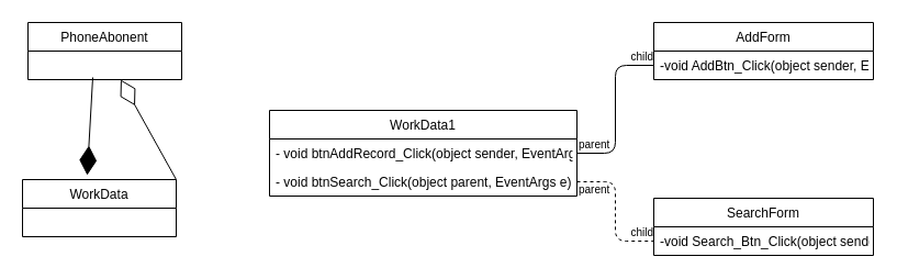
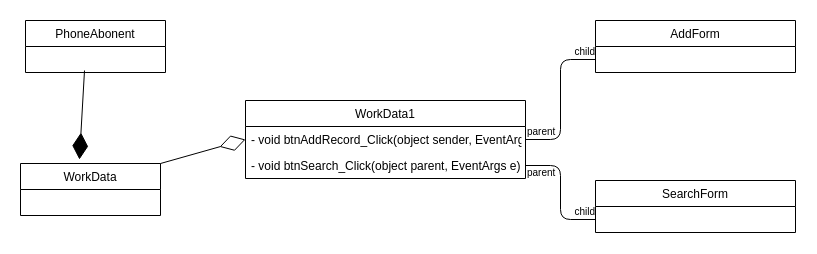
  <mxCell id="0" />
  <mxCell id="1" parent="0" />
  <mxCell id="2" value="WorkData1" style="swimlane;fontStyle=0;childLayout=stackLayout;horizontal=1;startSize=26;fillColor=none;horizontalStack=0;resizeParent=1;resizeParentMax=0;resizeLast=0;collapsible=1;marginBottom=0;" vertex="1" parent="1"><mxGeometry x="245" y="100" width="280" height="78" as="geometry" /></mxCell>
  <mxCell id="3" value="- void btnAddRecord_Click(object sender, EventArgs e)" style="text;strokeColor=none;fillColor=none;align=left;verticalAlign=top;spacingLeft=4;spacingRight=4;overflow=hidden;rotatable=0;points=[[0,0.5],[1,0.5]];portConstraint=eastwest;" vertex="1" parent="2"><mxGeometry y="26" width="280" height="26" as="geometry" /></mxCell>
  <mxCell id="4" value="- void btnSearch_Click(object parent, EventArgs e)" style="text;strokeColor=none;fillColor=none;align=left;verticalAlign=top;spacingLeft=4;spacingRight=4;overflow=hidden;rotatable=0;points=[[0,0.5],[1,0.5]];portConstraint=eastwest;" vertex="1" parent="2"><mxGeometry y="52" width="280" height="26" as="geometry" /></mxCell>
  <mxCell id="5" value="" style="endArrow=diamondThin;endFill=1;endSize=24;html=1;entryX=0.421;entryY=-0.077;entryDx=0;entryDy=0;entryPerimeter=0;" edge="1" parent="1" target="18"><mxGeometry width="160" relative="1" as="geometry"><mxPoint x="84" y="70" as="sourcePoint" /><mxPoint x="75" y="190" as="targetPoint" /></mxGeometry></mxCell>
- <mxCell id="6" value="" style="endArrow=diamondThin;endFill=0;endSize=24;html=1;exitX=1;exitY=0;exitDx=0;exitDy=0;" edge="1" parent="1" source="18" target="17"><mxGeometry width="160" relative="1" as="geometry"><mxPoint x="75" y="230" as="sourcePoint" /><mxPoint x="235" y="230" as="targetPoint" /></mxGeometry></mxCell>
- <mxCell id="7" value="" style="endArrow=none;html=1;edgeStyle=orthogonalEdgeStyle;exitX=1;exitY=0.5;exitDx=0;exitDy=0;entryX=0;entryY=0.75;entryDx=0;entryDy=0;dashed=1;" edge="1" parent="1" source="4" target="11"><mxGeometry relative="1" as="geometry"><mxPoint x="295" y="215.5" as="sourcePoint" /><mxPoint x="425" y="220" as="targetPoint" /></mxGeometry></mxCell>
+ <mxCell id="6" value="" style="endArrow=diamondThin;endFill=0;endSize=24;html=1;entryX=0;entryY=0.5;entryDx=0;entryDy=0;exitX=1;exitY=0;exitDx=0;exitDy=0;" edge="1" parent="1" source="18" target="2"><mxGeometry width="160" relative="1" as="geometry"><mxPoint x="75" y="230" as="sourcePoint" /><mxPoint x="235" y="230" as="targetPoint" /></mxGeometry></mxCell>
+ <mxCell id="7" value="" style="endArrow=none;html=1;edgeStyle=orthogonalEdgeStyle;exitX=1;exitY=0.5;exitDx=0;exitDy=0;entryX=0;entryY=0.75;entryDx=0;entryDy=0;" edge="1" parent="1" source="4" target="11"><mxGeometry relative="1" as="geometry"><mxPoint x="295" y="215.5" as="sourcePoint" /><mxPoint x="425" y="220" as="targetPoint" /></mxGeometry></mxCell>
  <mxCell id="8" value="parent" style="resizable=0;html=1;align=left;verticalAlign=bottom;labelBackgroundColor=#ffffff;fontSize=10;" connectable="0" vertex="1" parent="7"><mxGeometry x="-1" relative="1" as="geometry"><mxPoint y="15" as="offset" /></mxGeometry></mxCell>
  <mxCell id="9" value="child" style="resizable=0;html=1;align=right;verticalAlign=bottom;labelBackgroundColor=#ffffff;fontSize=10;" connectable="0" vertex="1" parent="7"><mxGeometry x="1" relative="1" as="geometry" /></mxCell>
  <mxCell id="10" value="AddForm" style="swimlane;fontStyle=0;childLayout=stackLayout;horizontal=1;startSize=26;fillColor=none;horizontalStack=0;resizeParent=1;resizeParentMax=0;resizeLast=0;collapsible=1;marginBottom=0;" vertex="1" parent="1"><mxGeometry x="595" y="20" width="200" height="52" as="geometry" /></mxCell>
  <mxCell id="11" value="SearchForm" style="swimlane;fontStyle=0;childLayout=stackLayout;horizontal=1;startSize=26;fillColor=none;horizontalStack=0;resizeParent=1;resizeParentMax=0;resizeLast=0;collapsible=1;marginBottom=0;" vertex="1" parent="1"><mxGeometry x="595" y="180" width="200" height="52" as="geometry" /></mxCell>
  <mxCell id="12" value="" style="endArrow=none;html=1;edgeStyle=orthogonalEdgeStyle;entryX=0;entryY=0.75;entryDx=0;entryDy=0;exitX=1;exitY=0.5;exitDx=0;exitDy=0;" edge="1" parent="1" source="3" target="10"><mxGeometry relative="1" as="geometry"><mxPoint x="385" y="100" as="sourcePoint" /><mxPoint x="435" y="46" as="targetPoint" /></mxGeometry></mxCell>
  <mxCell id="13" value="child" style="resizable=0;html=1;align=right;verticalAlign=bottom;labelBackgroundColor=#ffffff;fontSize=10;" connectable="0" vertex="1" parent="12"><mxGeometry x="1" relative="1" as="geometry" /></mxCell>
  <mxCell id="14" value="parent" style="resizable=0;html=1;align=left;verticalAlign=bottom;labelBackgroundColor=#ffffff;fontSize=10;" connectable="0" vertex="1" parent="12"><mxGeometry x="-1" relative="1" as="geometry"><mxPoint as="offset" /></mxGeometry></mxCell>
- <mxCell id="15" value="-void AddBtn_Click(object sender, EventArgs e)" style="text;strokeColor=none;fillColor=none;align=left;verticalAlign=top;spacingLeft=4;spacingRight=4;overflow=hidden;rotatable=0;points=[[0,0.5],[1,0.5]];portConstraint=eastwest;" vertex="1" parent="1"><mxGeometry x="595" y="46" width="200" height="26" as="geometry" /></mxCell>
- <mxCell id="16" value="-void Search_Btn_Click(object sender, EventArgs e)" style="text;strokeColor=none;fillColor=none;align=left;verticalAlign=top;spacingLeft=4;spacingRight=4;overflow=hidden;rotatable=0;points=[[0,0.5],[1,0.5]];portConstraint=eastwest;" vertex="1" parent="1"><mxGeometry x="595" y="206" width="200" height="26" as="geometry" /></mxCell>
  <mxCell id="17" value="PhoneAbonent" style="swimlane;fontStyle=0;childLayout=stackLayout;horizontal=1;startSize=26;fillColor=none;horizontalStack=0;resizeParent=1;resizeParentMax=0;resizeLast=0;collapsible=1;marginBottom=0;" vertex="1" parent="1"><mxGeometry x="25" y="20" width="140" height="52" as="geometry" /></mxCell>
  <mxCell id="18" value="WorkData" style="swimlane;fontStyle=0;childLayout=stackLayout;horizontal=1;startSize=26;fillColor=none;horizontalStack=0;resizeParent=1;resizeParentMax=0;resizeLast=0;collapsible=1;marginBottom=0;" vertex="1" parent="1"><mxGeometry x="20" y="163" width="140" height="52" as="geometry" /></mxCell>
